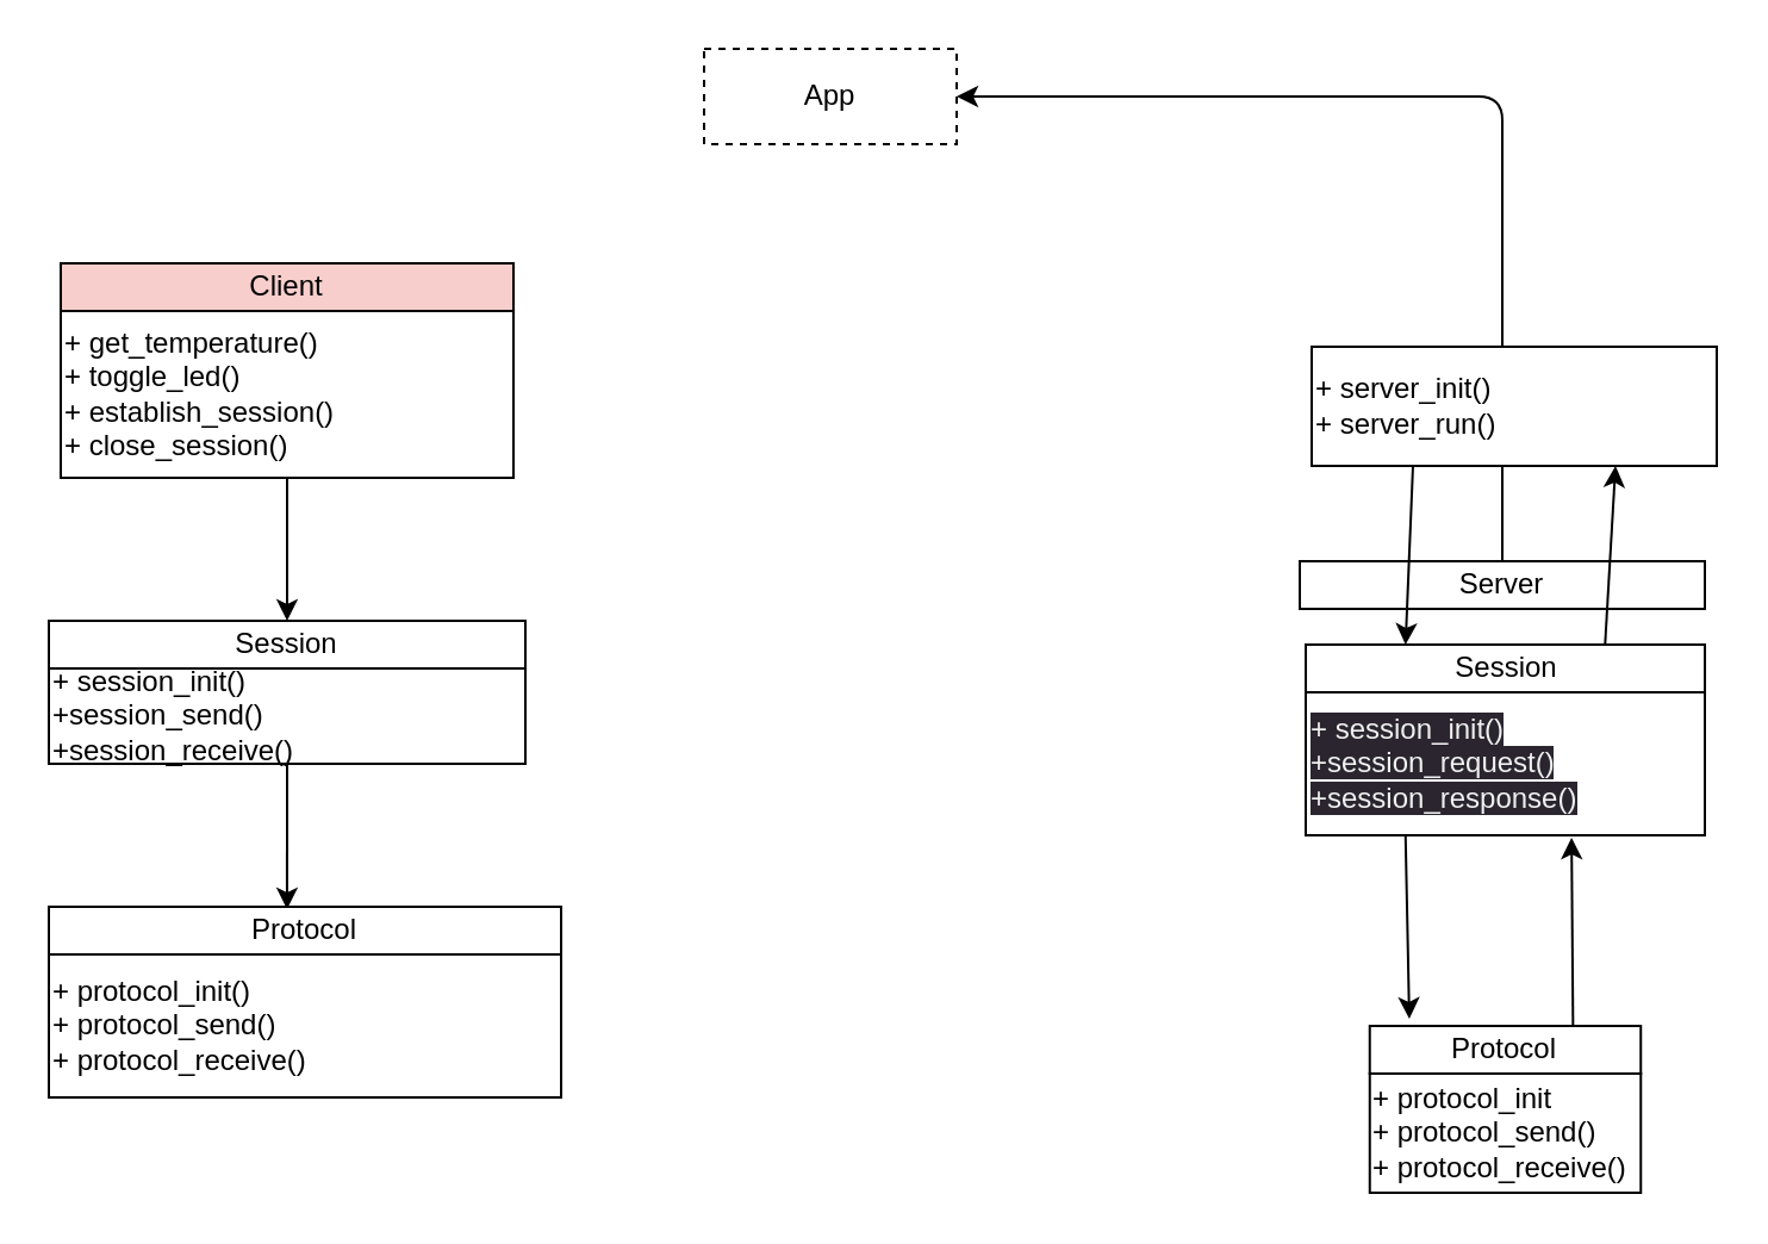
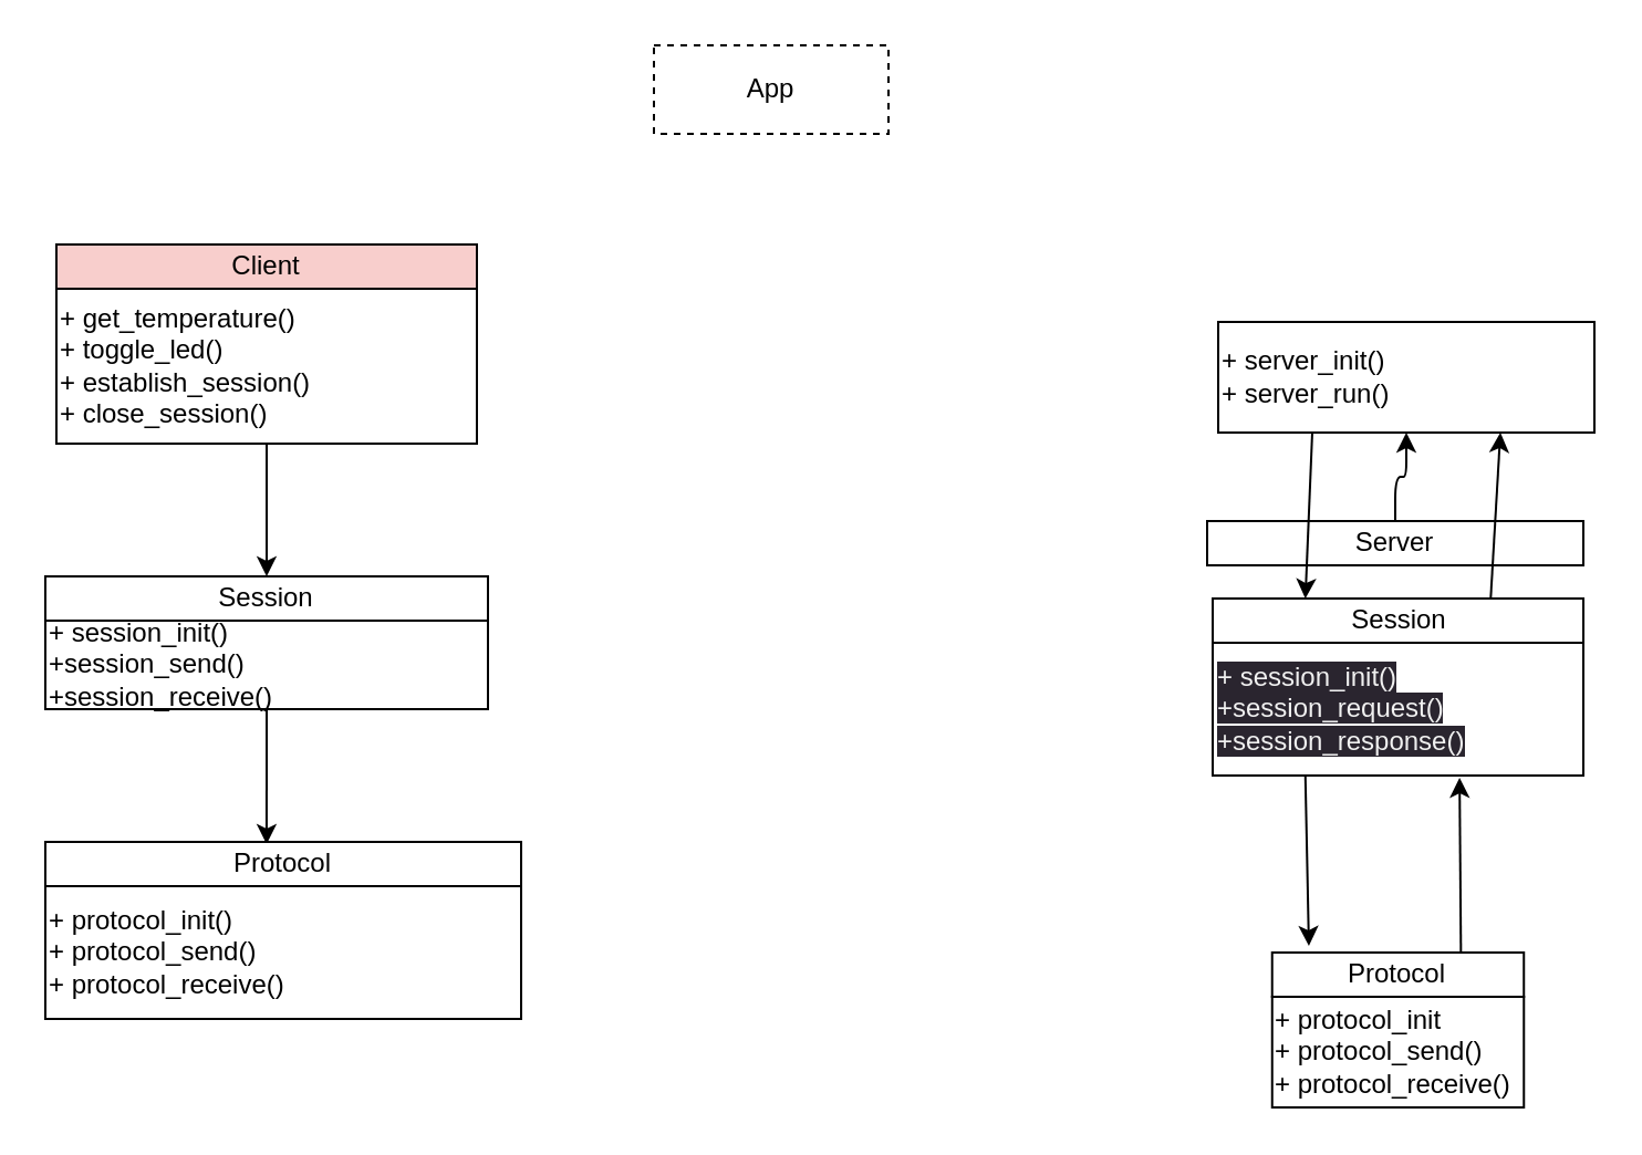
  <mxCell id="0" />
  <mxCell id="1" parent="0" />
  <mxCell id="2" value="App" style="whiteSpace=wrap;html=1;dashed=1;" parent="1" vertex="1"><mxGeometry x="295" y="20" width="106" height="40" as="geometry" /></mxCell>
  <mxCell id="3" value="Client" style="whiteSpace=wrap;html=1;shadow=0;fillColor=#f8cecc;" parent="1" vertex="1"><mxGeometry x="25" y="110" width="190" height="20" as="geometry" /></mxCell>
- <mxCell id="4" style="edgeStyle=orthogonalEdgeStyle;html=1;exitX=0.5;exitY=0;exitDx=0;exitDy=0;entryX=1;entryY=0.5;entryDx=0;entryDy=0;" parent="1" source="5" target="2" edge="1"><mxGeometry relative="1" as="geometry" /></mxCell>
+ <mxCell id="4" style="edgeStyle=orthogonalEdgeStyle;html=1;exitX=0.5;exitY=0;exitDx=0;exitDy=0;" parent="1" source="5" target="14" edge="1"><mxGeometry relative="1" as="geometry" /></mxCell>
  <mxCell id="5" value="Server" style="whiteSpace=wrap;html=1;" parent="1" vertex="1"><mxGeometry x="545" y="235" width="170" height="20" as="geometry" /></mxCell>
  <mxCell id="6" style="edgeStyle=none;html=1;exitX=0.5;exitY=1;exitDx=0;exitDy=0;fontSize=12;" parent="1" source="7" target="8" edge="1"><mxGeometry relative="1" as="geometry" /></mxCell>
  <mxCell id="7" value="+ get_temperature()&lt;br&gt;+ toggle_led()&lt;br&gt;+ establish_session()&lt;br&gt;+ close_session()" style="whiteSpace=wrap;html=1;shadow=0;align=left;" parent="1" vertex="1"><mxGeometry x="25" y="130" width="190" height="70" as="geometry" /></mxCell>
  <mxCell id="8" value="Session" style="whiteSpace=wrap;html=1;shadow=0;fontSize=12;" parent="1" vertex="1"><mxGeometry x="20" y="260" width="200" height="20" as="geometry" /></mxCell>
  <mxCell id="9" style="edgeStyle=none;html=1;exitX=0.5;exitY=1;exitDx=0;exitDy=0;entryX=0.465;entryY=0.05;entryDx=0;entryDy=0;entryPerimeter=0;fontSize=12;" parent="1" source="10" target="11" edge="1"><mxGeometry relative="1" as="geometry" /></mxCell>
  <mxCell id="10" value="+ session_init()&lt;br&gt;+session_send()&lt;br&gt;+session_receive()" style="whiteSpace=wrap;html=1;shadow=0;fontSize=12;align=left;" parent="1" vertex="1"><mxGeometry x="20" y="280" width="200" height="40" as="geometry" /></mxCell>
  <mxCell id="11" value="Protocol" style="whiteSpace=wrap;html=1;shadow=0;fontSize=12;" parent="1" vertex="1"><mxGeometry x="20" y="380" width="215" height="20" as="geometry" /></mxCell>
  <mxCell id="12" value="+ protocol_init()&lt;br&gt;+ protocol_send()&lt;br&gt;+ protocol_receive()" style="whiteSpace=wrap;html=1;shadow=0;fontSize=12;align=left;" parent="1" vertex="1"><mxGeometry x="20" y="400" width="215" height="60" as="geometry" /></mxCell>
  <mxCell id="13" style="edgeStyle=none;html=1;exitX=0.25;exitY=1;exitDx=0;exitDy=0;entryX=0.25;entryY=0;entryDx=0;entryDy=0;" parent="1" source="14" target="16" edge="1"><mxGeometry relative="1" as="geometry" /></mxCell>
  <mxCell id="14" value="+ server_init()&lt;br&gt;+ server_run()" style="whiteSpace=wrap;html=1;shadow=0;fontSize=12;align=left;" parent="1" vertex="1"><mxGeometry x="550" y="145" width="170" height="50" as="geometry" /></mxCell>
  <mxCell id="15" style="edgeStyle=none;html=1;exitX=0.75;exitY=0;exitDx=0;exitDy=0;entryX=0.75;entryY=1;entryDx=0;entryDy=0;" parent="1" source="16" target="14" edge="1"><mxGeometry relative="1" as="geometry" /></mxCell>
  <mxCell id="16" value="Session" style="whiteSpace=wrap;html=1;" parent="1" vertex="1"><mxGeometry x="547.51" y="270" width="167.5" height="20" as="geometry" /></mxCell>
  <mxCell id="17" style="edgeStyle=none;html=1;exitX=0.25;exitY=1;exitDx=0;exitDy=0;entryX=0.146;entryY=-0.15;entryDx=0;entryDy=0;entryPerimeter=0;" parent="1" source="18" target="20" edge="1"><mxGeometry relative="1" as="geometry" /></mxCell>
  <mxCell id="18" value="&lt;span style=&quot;color: rgb(240, 240, 240); font-family: Helvetica; font-size: 12px; font-style: normal; font-variant-ligatures: normal; font-variant-caps: normal; font-weight: 400; letter-spacing: normal; orphans: 2; text-indent: 0px; text-transform: none; widows: 2; word-spacing: 0px; -webkit-text-stroke-width: 0px; background-color: rgb(42, 37, 47); text-decoration-thickness: initial; text-decoration-style: initial; text-decoration-color: initial; float: none; display: inline !important;&quot;&gt;+ session_init()&lt;/span&gt;&lt;br style=&quot;border-color: rgb(0, 0, 0); color: rgb(240, 240, 240); font-family: Helvetica; font-size: 12px; font-style: normal; font-variant-ligatures: normal; font-variant-caps: normal; font-weight: 400; letter-spacing: normal; orphans: 2; text-indent: 0px; text-transform: none; widows: 2; word-spacing: 0px; -webkit-text-stroke-width: 0px; background-color: rgb(42, 37, 47); text-decoration-thickness: initial; text-decoration-style: initial; text-decoration-color: initial;&quot;&gt;&lt;span style=&quot;color: rgb(240, 240, 240); font-family: Helvetica; font-size: 12px; font-style: normal; font-variant-ligatures: normal; font-variant-caps: normal; font-weight: 400; letter-spacing: normal; orphans: 2; text-indent: 0px; text-transform: none; widows: 2; word-spacing: 0px; -webkit-text-stroke-width: 0px; background-color: rgb(42, 37, 47); text-decoration-thickness: initial; text-decoration-style: initial; text-decoration-color: initial; float: none; display: inline !important;&quot;&gt;+session_request()&lt;/span&gt;&lt;br style=&quot;border-color: rgb(0, 0, 0); color: rgb(240, 240, 240); font-family: Helvetica; font-size: 12px; font-style: normal; font-variant-ligatures: normal; font-variant-caps: normal; font-weight: 400; letter-spacing: normal; orphans: 2; text-indent: 0px; text-transform: none; widows: 2; word-spacing: 0px; -webkit-text-stroke-width: 0px; background-color: rgb(42, 37, 47); text-decoration-thickness: initial; text-decoration-style: initial; text-decoration-color: initial;&quot;&gt;&lt;span style=&quot;color: rgb(240, 240, 240); font-family: Helvetica; font-size: 12px; font-style: normal; font-variant-ligatures: normal; font-variant-caps: normal; font-weight: 400; letter-spacing: normal; orphans: 2; text-indent: 0px; text-transform: none; widows: 2; word-spacing: 0px; -webkit-text-stroke-width: 0px; background-color: rgb(42, 37, 47); text-decoration-thickness: initial; text-decoration-style: initial; text-decoration-color: initial; float: none; display: inline !important;&quot;&gt;+session_response()&lt;/span&gt;" style="whiteSpace=wrap;html=1;align=left;" parent="1" vertex="1"><mxGeometry x="547.5" y="290" width="167.5" height="60" as="geometry" /></mxCell>
  <mxCell id="19" style="edgeStyle=none;html=1;exitX=0.75;exitY=0;exitDx=0;exitDy=0;entryX=0.666;entryY=1.017;entryDx=0;entryDy=0;entryPerimeter=0;" parent="1" source="20" target="18" edge="1"><mxGeometry relative="1" as="geometry" /></mxCell>
  <mxCell id="20" value="Protocol" style="whiteSpace=wrap;html=1;" parent="1" vertex="1"><mxGeometry x="574.37" y="430" width="113.75" height="20" as="geometry" /></mxCell>
  <mxCell id="21" value="+ protocol_init&lt;br&gt;+ protocol_send()&lt;br&gt;+ protocol_receive()" style="whiteSpace=wrap;html=1;align=left;" parent="1" vertex="1"><mxGeometry x="574.38" y="450" width="113.75" height="50" as="geometry" /></mxCell>
